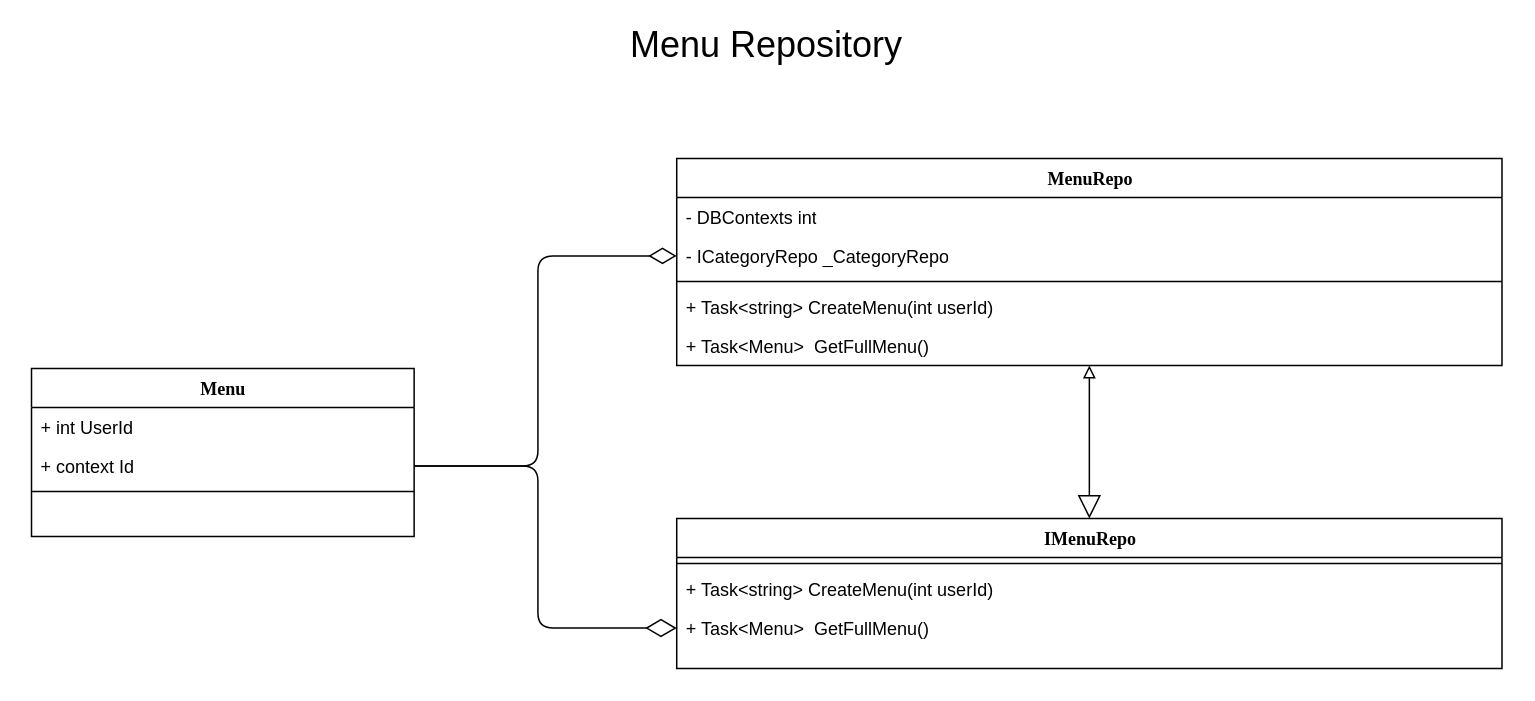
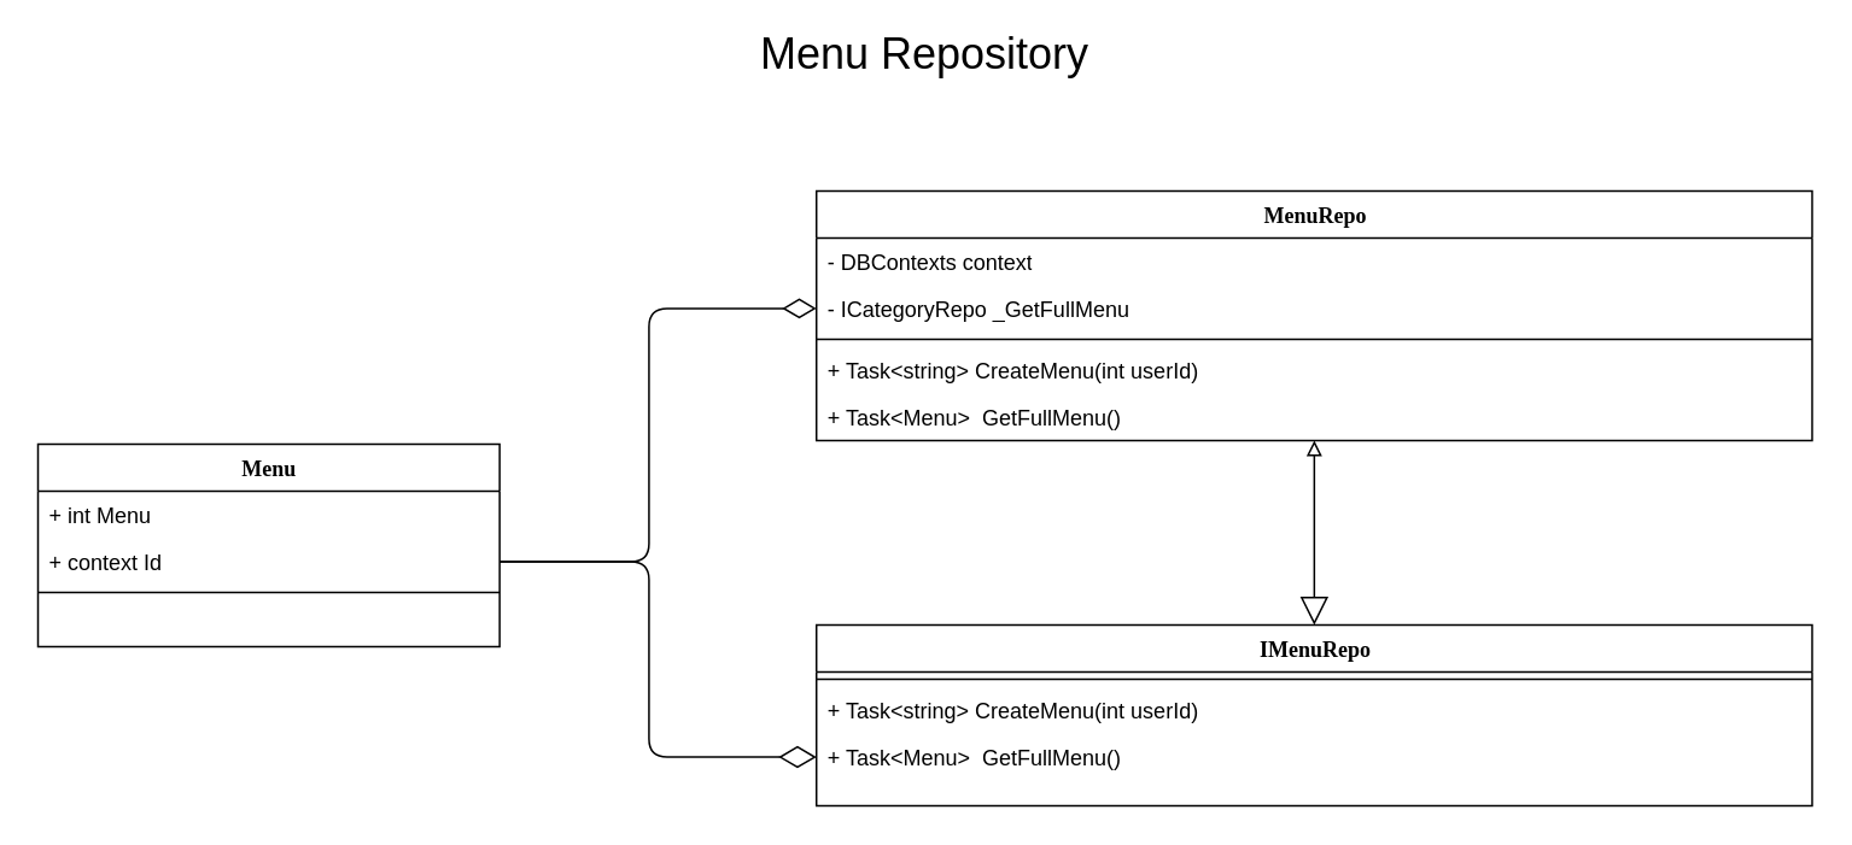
  <mxCell id="0" />
  <mxCell id="1" parent="0" />
  <mxCell id="2" value="&lt;font style=&quot;font-size: 24px&quot;&gt;Menu Repository&lt;br&gt;&lt;/font&gt;" style="text;html=1;strokeColor=none;fillColor=none;align=center;verticalAlign=middle;whiteSpace=wrap;rounded=0;" vertex="1" parent="1"><mxGeometry x="358" y="20" width="305" height="20" as="geometry" /></mxCell>
  <mxCell id="3" style="edgeStyle=orthogonalEdgeStyle;rounded=0;orthogonalLoop=1;jettySize=auto;html=1;exitX=0.5;exitY=0;exitDx=0;exitDy=0;entryX=0.5;entryY=1;entryDx=0;entryDy=0;startArrow=block;startFill=0;endArrow=block;endFill=0;startSize=13;" edge="1" parent="1" source="4" target="8"><mxGeometry relative="1" as="geometry" /></mxCell>
  <mxCell id="4" value="IMenuRepo" style="swimlane;html=1;fontStyle=1;align=center;verticalAlign=top;childLayout=stackLayout;horizontal=1;startSize=26;horizontalStack=0;resizeParent=1;resizeLast=0;collapsible=1;marginBottom=0;swimlaneFillColor=#ffffff;rounded=0;shadow=0;comic=0;labelBackgroundColor=none;strokeWidth=1;fillColor=none;fontFamily=Verdana;fontSize=12" vertex="1" parent="1"><mxGeometry x="450.5" y="345" width="550" height="100" as="geometry" /></mxCell>
  <mxCell id="5" value="" style="line;html=1;strokeWidth=1;fillColor=none;align=left;verticalAlign=middle;spacingTop=-1;spacingLeft=3;spacingRight=3;rotatable=0;labelPosition=right;points=[];portConstraint=eastwest;" vertex="1" parent="4"><mxGeometry y="26" width="550" height="8" as="geometry" /></mxCell>
  <mxCell id="6" value="+ Task&amp;lt;string&amp;gt; CreateMenu(int userId)" style="text;html=1;strokeColor=none;fillColor=none;align=left;verticalAlign=top;spacingLeft=4;spacingRight=4;whiteSpace=wrap;overflow=hidden;rotatable=0;points=[[0,0.5],[1,0.5]];portConstraint=eastwest;" vertex="1" parent="4"><mxGeometry y="34" width="550" height="26" as="geometry" /></mxCell>
  <mxCell id="7" value="+ Task&amp;lt;Menu&amp;gt;&amp;nbsp; GetFullMenu()" style="text;html=1;strokeColor=none;fillColor=none;align=left;verticalAlign=top;spacingLeft=4;spacingRight=4;whiteSpace=wrap;overflow=hidden;rotatable=0;points=[[0,0.5],[1,0.5]];portConstraint=eastwest;" vertex="1" parent="4"><mxGeometry y="60" width="550" height="26" as="geometry" /></mxCell>
  <mxCell id="8" value="MenuRepo" style="swimlane;html=1;fontStyle=1;align=center;verticalAlign=top;childLayout=stackLayout;horizontal=1;startSize=26;horizontalStack=0;resizeParent=1;resizeLast=0;collapsible=1;marginBottom=0;swimlaneFillColor=#ffffff;rounded=0;shadow=0;comic=0;labelBackgroundColor=none;strokeWidth=1;fillColor=none;fontFamily=Verdana;fontSize=12" vertex="1" parent="1"><mxGeometry x="450.5" y="105" width="550" height="138" as="geometry" /></mxCell>
- <mxCell id="9" value="- DBContexts int&lt;br&gt;" style="text;html=1;strokeColor=none;fillColor=none;align=left;verticalAlign=top;spacingLeft=4;spacingRight=4;whiteSpace=wrap;overflow=hidden;rotatable=0;points=[[0,0.5],[1,0.5]];portConstraint=eastwest;" vertex="1" parent="8"><mxGeometry y="26" width="550" height="26" as="geometry" /></mxCell>
- <mxCell id="10" value="&lt;div style=&quot;text-align: center&quot;&gt;- ICategoryRepo _CategoryRepo&lt;/div&gt;" style="text;html=1;strokeColor=none;fillColor=none;align=left;verticalAlign=top;spacingLeft=4;spacingRight=4;whiteSpace=wrap;overflow=hidden;rotatable=0;points=[[0,0.5],[1,0.5]];portConstraint=eastwest;" vertex="1" parent="8"><mxGeometry y="52" width="550" height="26" as="geometry" /></mxCell>
+ <mxCell id="9" value="- DBContexts context&lt;br&gt;" style="text;html=1;strokeColor=none;fillColor=none;align=left;verticalAlign=top;spacingLeft=4;spacingRight=4;whiteSpace=wrap;overflow=hidden;rotatable=0;points=[[0,0.5],[1,0.5]];portConstraint=eastwest;" vertex="1" parent="8"><mxGeometry y="26" width="550" height="26" as="geometry" /></mxCell>
+ <mxCell id="10" value="&lt;div style=&quot;text-align: center&quot;&gt;- ICategoryRepo _GetFullMenu&lt;/div&gt;" style="text;html=1;strokeColor=none;fillColor=none;align=left;verticalAlign=top;spacingLeft=4;spacingRight=4;whiteSpace=wrap;overflow=hidden;rotatable=0;points=[[0,0.5],[1,0.5]];portConstraint=eastwest;" vertex="1" parent="8"><mxGeometry y="52" width="550" height="26" as="geometry" /></mxCell>
  <mxCell id="11" value="" style="line;html=1;strokeWidth=1;fillColor=none;align=left;verticalAlign=middle;spacingTop=-1;spacingLeft=3;spacingRight=3;rotatable=0;labelPosition=right;points=[];portConstraint=eastwest;" vertex="1" parent="8"><mxGeometry y="78" width="550" height="8" as="geometry" /></mxCell>
  <mxCell id="12" value="+ Task&amp;lt;string&amp;gt; CreateMenu(int userId)" style="text;html=1;strokeColor=none;fillColor=none;align=left;verticalAlign=top;spacingLeft=4;spacingRight=4;whiteSpace=wrap;overflow=hidden;rotatable=0;points=[[0,0.5],[1,0.5]];portConstraint=eastwest;" vertex="1" parent="8"><mxGeometry y="86" width="550" height="26" as="geometry" /></mxCell>
  <mxCell id="13" value="+ Task&amp;lt;Menu&amp;gt;&amp;nbsp; GetFullMenu()" style="text;html=1;strokeColor=none;fillColor=none;align=left;verticalAlign=top;spacingLeft=4;spacingRight=4;whiteSpace=wrap;overflow=hidden;rotatable=0;points=[[0,0.5],[1,0.5]];portConstraint=eastwest;" vertex="1" parent="8"><mxGeometry y="112" width="550" height="26" as="geometry" /></mxCell>
  <mxCell id="14" value="Menu" style="swimlane;html=1;fontStyle=1;align=center;verticalAlign=top;childLayout=stackLayout;horizontal=1;startSize=26;horizontalStack=0;resizeParent=1;resizeLast=0;collapsible=1;marginBottom=0;swimlaneFillColor=#ffffff;rounded=0;shadow=0;comic=0;labelBackgroundColor=none;strokeWidth=1;fillColor=none;fontFamily=Verdana;fontSize=12" vertex="1" parent="1"><mxGeometry x="20.5" y="245" width="255" height="112" as="geometry" /></mxCell>
- <mxCell id="15" value="+ int UserId" style="text;html=1;strokeColor=none;fillColor=none;align=left;verticalAlign=top;spacingLeft=4;spacingRight=4;whiteSpace=wrap;overflow=hidden;rotatable=0;points=[[0,0.5],[1,0.5]];portConstraint=eastwest;" vertex="1" parent="14"><mxGeometry y="26" width="255" height="26" as="geometry" /></mxCell>
+ <mxCell id="15" value="+ int Menu" style="text;html=1;strokeColor=none;fillColor=none;align=left;verticalAlign=top;spacingLeft=4;spacingRight=4;whiteSpace=wrap;overflow=hidden;rotatable=0;points=[[0,0.5],[1,0.5]];portConstraint=eastwest;" vertex="1" parent="14"><mxGeometry y="26" width="255" height="26" as="geometry" /></mxCell>
  <mxCell id="16" value="+ context Id" style="text;html=1;strokeColor=none;fillColor=none;align=left;verticalAlign=top;spacingLeft=4;spacingRight=4;whiteSpace=wrap;overflow=hidden;rotatable=0;points=[[0,0.5],[1,0.5]];portConstraint=eastwest;" vertex="1" parent="14"><mxGeometry y="52" width="255" height="26" as="geometry" /></mxCell>
  <mxCell id="17" value="" style="line;html=1;strokeWidth=1;fillColor=none;align=left;verticalAlign=middle;spacingTop=-1;spacingLeft=3;spacingRight=3;rotatable=0;labelPosition=right;points=[];portConstraint=eastwest;" vertex="1" parent="14"><mxGeometry y="78" width="255" height="8" as="geometry" /></mxCell>
  <mxCell id="18" style="edgeStyle=orthogonalEdgeStyle;rounded=1;orthogonalLoop=1;jettySize=auto;html=1;exitX=1;exitY=0.5;exitDx=0;exitDy=0;entryX=0;entryY=0.5;entryDx=0;entryDy=0;startArrow=none;startFill=0;startSize=13;endArrow=diamondThin;endFill=0;endSize=16;" edge="1" parent="1" source="16" target="10"><mxGeometry relative="1" as="geometry" /></mxCell>
  <mxCell id="19" style="edgeStyle=orthogonalEdgeStyle;rounded=1;orthogonalLoop=1;jettySize=auto;html=1;exitX=1;exitY=0.5;exitDx=0;exitDy=0;entryX=0;entryY=0.5;entryDx=0;entryDy=0;startArrow=none;startFill=0;startSize=13;endArrow=diamondThin;endFill=0;endSize=18;" edge="1" parent="1" source="16" target="7"><mxGeometry relative="1" as="geometry" /></mxCell>
